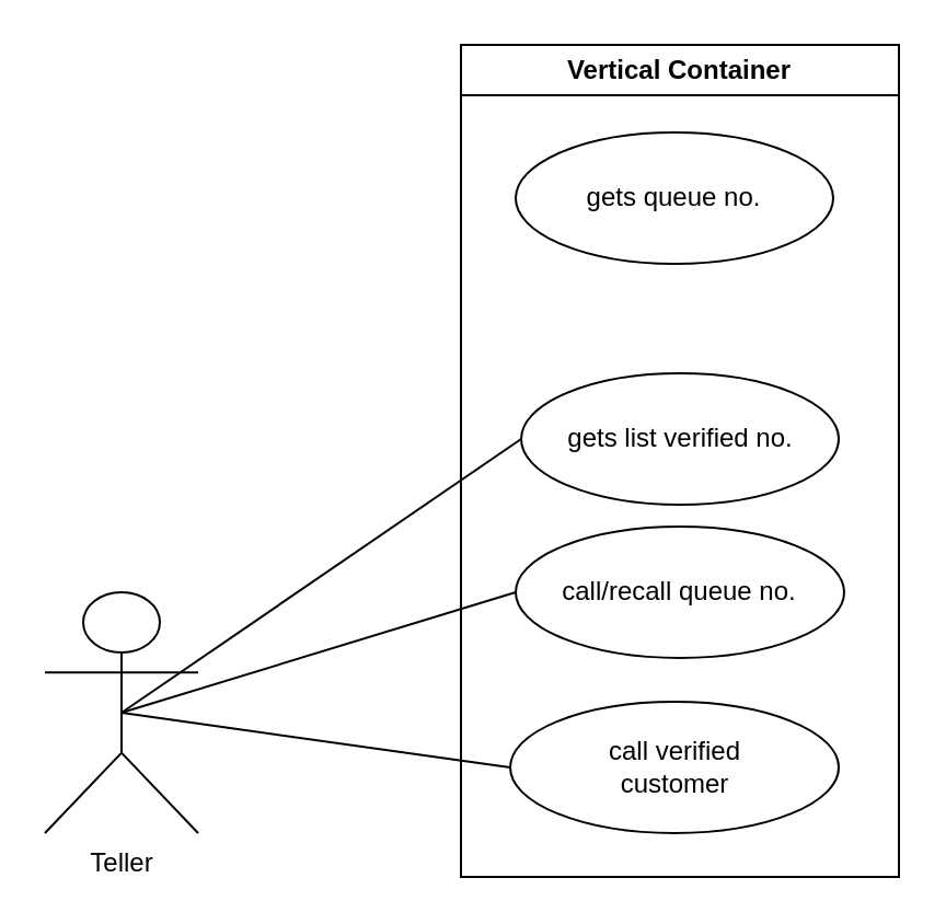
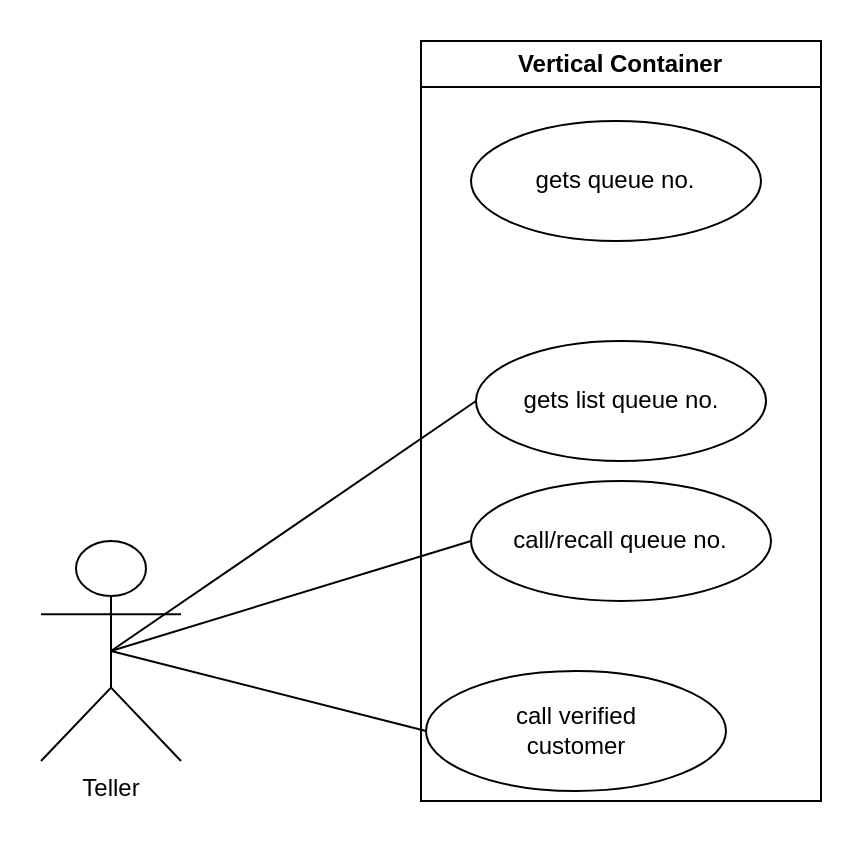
  <mxCell id="0" />
  <mxCell id="1" parent="0" />
  <mxCell id="2" value="Teller" style="shape=umlActor;verticalLabelPosition=bottom;verticalAlign=top;html=1;outlineConnect=0;" vertex="1" parent="1"><mxGeometry x="20" y="270" width="70" height="110" as="geometry" /></mxCell>
  <mxCell id="3" value="Vertical Container" style="swimlane;whiteSpace=wrap;html=1;" vertex="1" parent="1"><mxGeometry x="210" y="20" width="200" height="380" as="geometry" /></mxCell>
  <mxCell id="4" value="gets queue no." style="ellipse;whiteSpace=wrap;html=1;" vertex="1" parent="3"><mxGeometry x="25" y="40" width="145" height="60" as="geometry" /></mxCell>
  <mxCell id="5" value="call/recall queue no." style="ellipse;whiteSpace=wrap;html=1;" vertex="1" parent="3"><mxGeometry x="25" y="220" width="150" height="60" as="geometry" /></mxCell>
- <mxCell id="6" value="call verified&lt;br&gt;customer" style="ellipse;whiteSpace=wrap;html=1;" vertex="1" parent="3"><mxGeometry x="22.5" y="300" width="150" height="60" as="geometry" /></mxCell>
- <mxCell id="7" value="gets list verified no." style="ellipse;whiteSpace=wrap;html=1;" vertex="1" parent="3"><mxGeometry x="27.5" y="150" width="145" height="60" as="geometry" /></mxCell>
+ <mxCell id="6" value="call verified&lt;br&gt;customer" style="ellipse;whiteSpace=wrap;html=1;" vertex="1" parent="3"><mxGeometry x="2.5" y="315" width="150" height="60" as="geometry" /></mxCell>
+ <mxCell id="7" value="gets list queue no." style="ellipse;whiteSpace=wrap;html=1;" vertex="1" parent="3"><mxGeometry x="27.5" y="150" width="145" height="60" as="geometry" /></mxCell>
  <mxCell id="8" value="" style="endArrow=none;html=1;entryX=0;entryY=0.5;entryDx=0;entryDy=0;exitX=0.5;exitY=0.5;exitDx=0;exitDy=0;exitPerimeter=0;" edge="1" parent="1" source="2" target="7"><mxGeometry width="50" height="50" relative="1" as="geometry"><mxPoint x="110" y="290" as="sourcePoint" /><mxPoint x="160" y="240" as="targetPoint" /></mxGeometry></mxCell>
  <mxCell id="9" value="" style="endArrow=none;html=1;entryX=0;entryY=0.5;entryDx=0;entryDy=0;exitX=0.5;exitY=0.5;exitDx=0;exitDy=0;exitPerimeter=0;" edge="1" parent="1" source="2" target="6"><mxGeometry width="50" height="50" relative="1" as="geometry"><mxPoint x="65" y="335" as="sourcePoint" /><mxPoint x="247.5" y="210" as="targetPoint" /></mxGeometry></mxCell>
  <mxCell id="10" value="" style="endArrow=none;html=1;entryX=0;entryY=0.5;entryDx=0;entryDy=0;exitX=0.5;exitY=0.5;exitDx=0;exitDy=0;exitPerimeter=0;" edge="1" parent="1" source="2" target="5"><mxGeometry width="50" height="50" relative="1" as="geometry"><mxPoint x="75" y="345" as="sourcePoint" /><mxPoint x="257.5" y="220" as="targetPoint" /></mxGeometry></mxCell>
